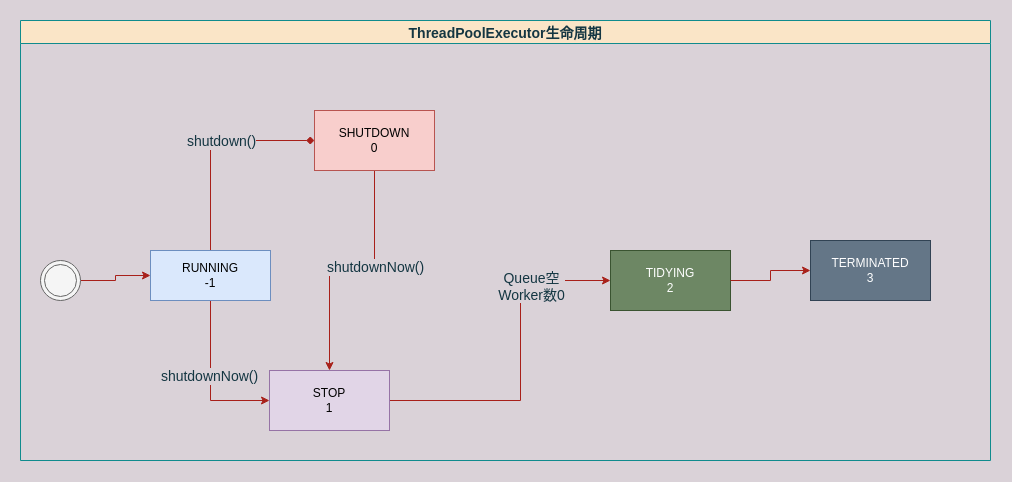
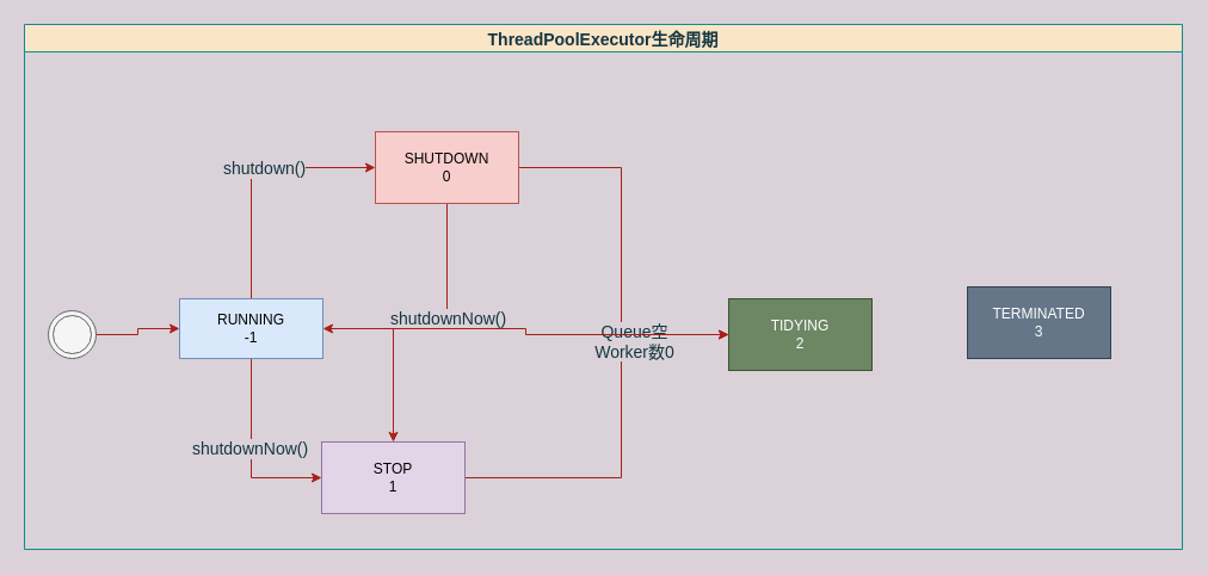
  <mxCell id="0" />
  <mxCell id="1" parent="0" />
  <mxCell id="2" value="" style="edgeStyle=orthogonalEdgeStyle;rounded=0;orthogonalLoop=1;jettySize=auto;html=1;labelBackgroundColor=#DAD2D8;strokeColor=#A8201A;fontColor=#143642;" edge="1" parent="1" source="3" target="8"><mxGeometry relative="1" as="geometry" /></mxCell>
  <mxCell id="3" value="" style="ellipse;shape=doubleEllipse;whiteSpace=wrap;html=1;aspect=fixed;fillColor=#f5f5f5;strokeColor=#666666;fontColor=#333333;" vertex="1" parent="1"><mxGeometry x="40" y="260" width="40" height="40" as="geometry" /></mxCell>
- <mxCell id="4" style="edgeStyle=orthogonalEdgeStyle;rounded=0;orthogonalLoop=1;jettySize=auto;html=1;exitX=0.5;exitY=0;exitDx=0;exitDy=0;entryX=0;entryY=0.5;entryDx=0;entryDy=0;labelBackgroundColor=#DAD2D8;strokeColor=#A8201A;fontColor=#143642;endArrow=diamond;" edge="1" parent="1" source="8" target="12"><mxGeometry relative="1" as="geometry" /></mxCell>
+ <mxCell id="4" style="edgeStyle=orthogonalEdgeStyle;rounded=0;orthogonalLoop=1;jettySize=auto;html=1;exitX=0.5;exitY=0;exitDx=0;exitDy=0;entryX=0;entryY=0.5;entryDx=0;entryDy=0;labelBackgroundColor=#DAD2D8;strokeColor=#A8201A;fontColor=#143642;" edge="1" parent="1" source="8" target="12"><mxGeometry relative="1" as="geometry" /></mxCell>
  <mxCell id="5" value="shutdown()" style="edgeLabel;html=1;align=center;verticalAlign=middle;resizable=0;points=[];fontSize=14;labelBackgroundColor=#DAD2D8;fontColor=#143642;" vertex="1" connectable="0" parent="4"><mxGeometry x="0.324" y="-2" relative="1" as="geometry"><mxPoint x="-22" y="-2" as="offset" /></mxGeometry></mxCell>
  <mxCell id="6" style="edgeStyle=orthogonalEdgeStyle;rounded=0;orthogonalLoop=1;jettySize=auto;html=1;exitX=0.5;exitY=1;exitDx=0;exitDy=0;entryX=0;entryY=0.5;entryDx=0;entryDy=0;fontSize=14;labelBackgroundColor=#DAD2D8;strokeColor=#A8201A;fontColor=#143642;" edge="1" parent="1" source="8" target="15"><mxGeometry relative="1" as="geometry" /></mxCell>
  <mxCell id="7" value="shutdownNow()" style="edgeLabel;html=1;align=center;verticalAlign=middle;resizable=0;points=[];fontSize=14;labelBackgroundColor=#DAD2D8;fontColor=#143642;" vertex="1" connectable="0" parent="6"><mxGeometry x="-0.055" y="-2" relative="1" as="geometry"><mxPoint as="offset" /></mxGeometry></mxCell>
  <mxCell id="8" value="RUNNING&lt;br&gt;-1" style="whiteSpace=wrap;html=1;strokeColor=#6c8ebf;fillColor=#dae8fc;" vertex="1" parent="1"><mxGeometry x="150" y="250" width="120" height="50" as="geometry" /></mxCell>
  <mxCell id="9" style="edgeStyle=orthogonalEdgeStyle;rounded=0;orthogonalLoop=1;jettySize=auto;html=1;exitX=0.5;exitY=1;exitDx=0;exitDy=0;fontSize=14;labelBackgroundColor=#DAD2D8;strokeColor=#A8201A;fontColor=#143642;" edge="1" parent="1" source="12" target="15"><mxGeometry relative="1" as="geometry" /></mxCell>
  <mxCell id="10" value="shutdownNow()" style="edgeLabel;html=1;align=center;verticalAlign=middle;resizable=0;points=[];fontSize=14;labelBackgroundColor=#DAD2D8;fontColor=#143642;" vertex="1" connectable="0" parent="9"><mxGeometry x="-0.213" relative="1" as="geometry"><mxPoint as="offset" /></mxGeometry></mxCell>
+ <mxCell id="11" style="edgeStyle=orthogonalEdgeStyle;rounded=0;orthogonalLoop=1;jettySize=auto;html=1;exitX=1;exitY=0.5;exitDx=0;exitDy=0;entryX=0;entryY=0.5;entryDx=0;entryDy=0;fontSize=14;labelBackgroundColor=#DAD2D8;strokeColor=#A8201A;fontColor=#143642;" edge="1" parent="1" source="12" target="17"><mxGeometry relative="1" as="geometry"><Array as="points"><mxPoint x="520" y="140" /><mxPoint x="520" y="280" /></Array></mxGeometry></mxCell>
  <mxCell id="12" value="SHUTDOWN&lt;br&gt;0" style="rounded=0;whiteSpace=wrap;html=1;fillColor=#f8cecc;strokeColor=#b85450;" vertex="1" parent="1"><mxGeometry x="314" y="110" width="120" height="60" as="geometry" /></mxCell>
  <mxCell id="13" style="edgeStyle=orthogonalEdgeStyle;rounded=0;orthogonalLoop=1;jettySize=auto;html=1;exitX=1;exitY=0.5;exitDx=0;exitDy=0;fontSize=14;entryX=0;entryY=0.5;entryDx=0;entryDy=0;labelBackgroundColor=#DAD2D8;strokeColor=#A8201A;fontColor=#143642;" edge="1" parent="1" source="15" target="17"><mxGeometry relative="1" as="geometry"><mxPoint x="630" y="280" as="targetPoint" /><Array as="points"><mxPoint x="520" y="400" /><mxPoint x="520" y="280" /></Array></mxGeometry></mxCell>
  <mxCell id="14" value="Queue空&lt;br&gt;Worker数0" style="edgeLabel;html=1;align=center;verticalAlign=middle;resizable=0;points=[];fontSize=14;labelBackgroundColor=#DAD2D8;fontColor=#143642;" vertex="1" connectable="0" parent="13"><mxGeometry x="0.468" y="4" relative="1" as="geometry"><mxPoint x="14" y="4" as="offset" /></mxGeometry></mxCell>
  <mxCell id="15" value="STOP&lt;br&gt;1" style="rounded=0;whiteSpace=wrap;html=1;fillColor=#e1d5e7;strokeColor=#9673a6;" vertex="1" parent="1"><mxGeometry x="269" y="370" width="120" height="60" as="geometry" /></mxCell>
  <mxCell id="16" value="ThreadPoolExecutor生命周期" style="swimlane;fontSize=14;fillColor=#FAE5C7;strokeColor=#0F8B8D;fontColor=#143642;" vertex="1" parent="1"><mxGeometry x="20" y="20" width="970" height="440" as="geometry" /></mxCell>
  <mxCell id="17" value="TIDYING&lt;br&gt;2" style="rounded=0;whiteSpace=wrap;html=1;fillColor=#6d8764;strokeColor=#3A5431;fontColor=#ffffff;" vertex="1" parent="16"><mxGeometry x="590" y="230" width="120" height="60" as="geometry" /></mxCell>
  <mxCell id="18" value="TERMINATED&lt;br&gt;3" style="rounded=0;whiteSpace=wrap;html=1;fillColor=#647687;strokeColor=#314354;fontColor=#ffffff;" vertex="1" parent="16"><mxGeometry x="790" y="220" width="120" height="60" as="geometry" /></mxCell>
- <mxCell id="19" value="" style="edgeStyle=orthogonalEdgeStyle;rounded=0;orthogonalLoop=1;jettySize=auto;html=1;fontSize=14;labelBackgroundColor=#DAD2D8;strokeColor=#A8201A;fontColor=#143642;" edge="1" parent="16" source="17" target="18"><mxGeometry relative="1" as="geometry" /></mxCell>
+ <mxCell id="19" value="" style="edgeStyle=orthogonalEdgeStyle;rounded=0;orthogonalLoop=1;jettySize=auto;html=1;fontSize=14;labelBackgroundColor=#DAD2D8;strokeColor=#A8201A;fontColor=#143642;" edge="1" parent="16" source="17" target="8"><mxGeometry relative="1" as="geometry" /></mxCell>
